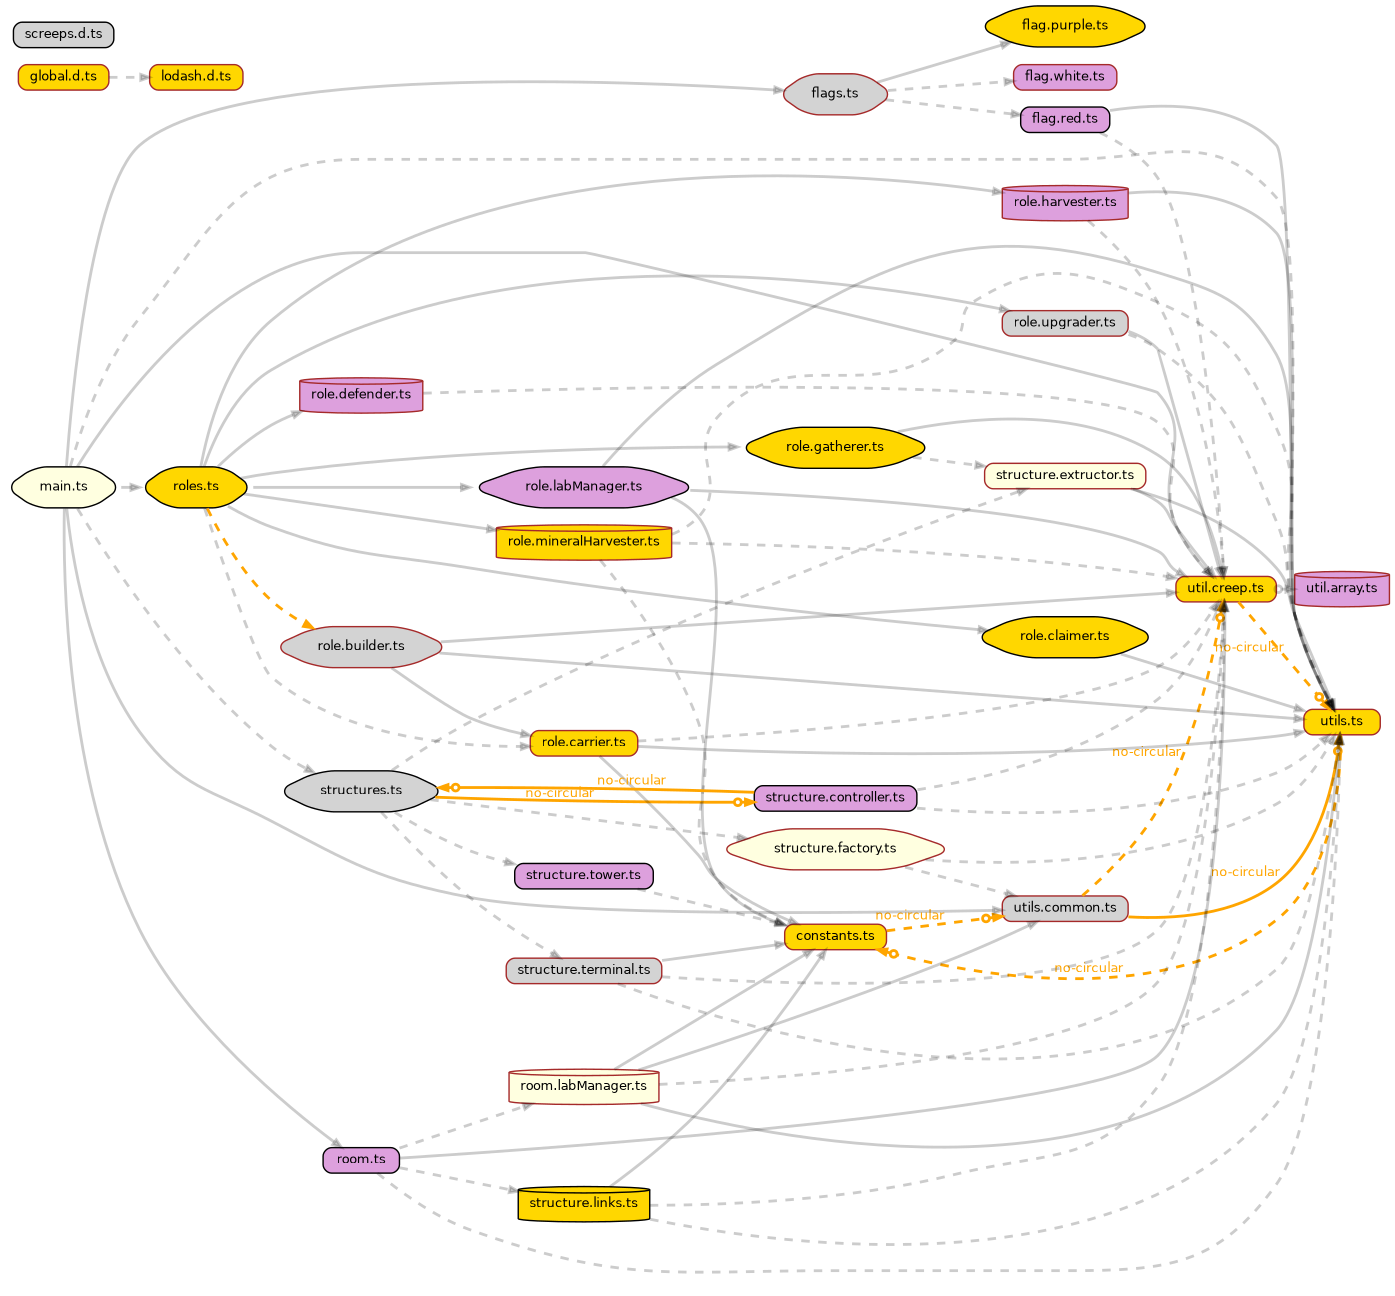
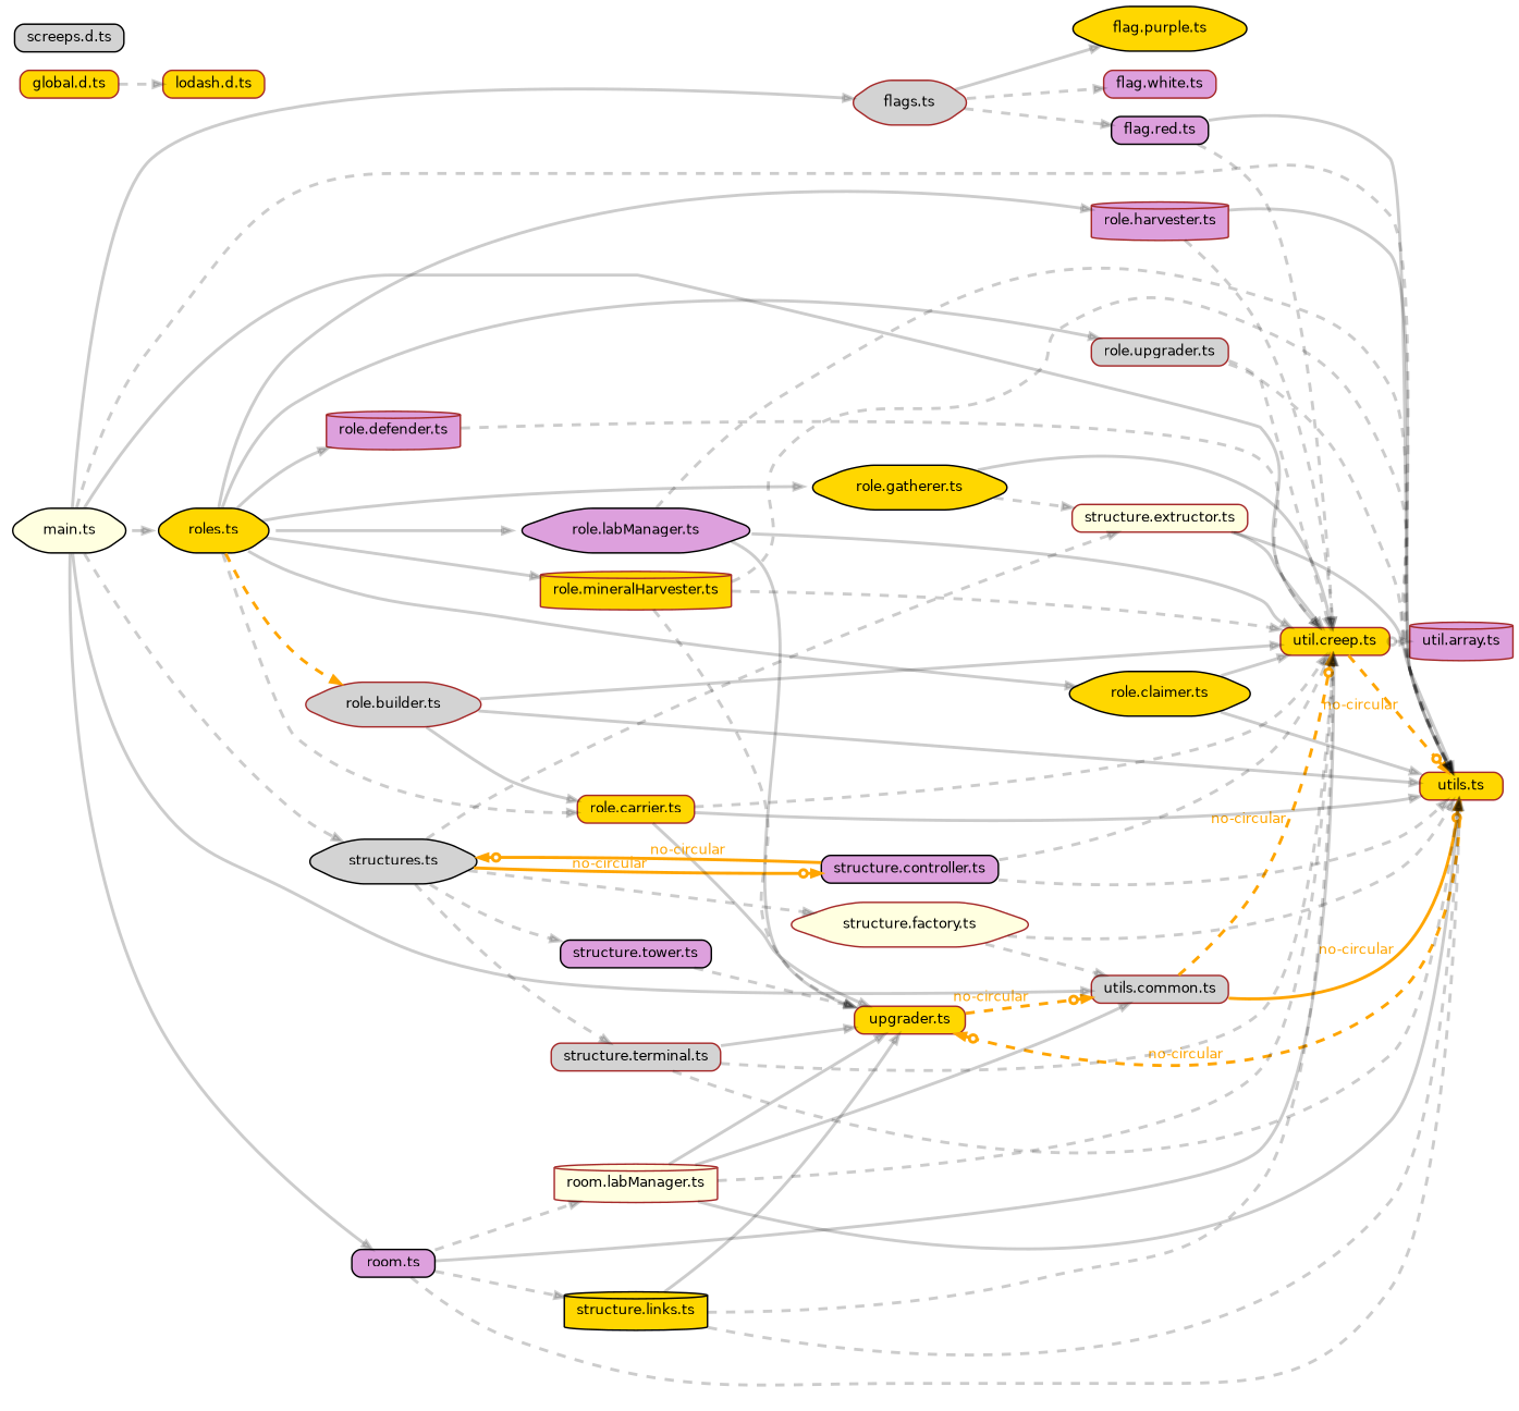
  strict digraph {
    compound=true
    fillcolor="#ffffff"
    fontname="Helvetica-bold"
    fontsize=9
    nodesep=0.16
    rankdir=LR
    ranksep=0.18
    splines=true
    style="rounded,bold,filled"
    node [color=brown fillcolor=gold fontcolor=black fontname=Helvetica fontsize=9 shape=box style="rounded, filled,filled"]
    edge [arrowhead=normal arrowsize=0.6 color="#00000033" fontname=Helvetica fontsize=9 penwidth=2.0 style=dashed]
-   n1 [height=0.2 label="constants.ts"]
+   n1 [height=0.2 label="upgrader.ts"]
    n2 [fillcolor=lightgrey height=0.2 label="utils.common.ts"]
    n3 [height=0.2 label="util.creep.ts"]
    n4 [height=0.2 label="utils.ts"]
    n5 [fillcolor=plum height=0.2 label="util.array.ts" shape=cylinder]
    n6 [color=black height=0.2 label="flag.purple.ts" shape=hexagon]
    n7 [color=black fillcolor=plum height=0.2 label="flag.red.ts"]
    n8 [fillcolor=plum height=0.2 label="flag.white.ts"]
    n9 [fillcolor=lightgrey height=0.2 label="flags.ts" shape=hexagon]
    n10 [height=0.2 label="global.d.ts"]
    n11 [height=0.2 label="lodash.d.ts"]
    n12 [color=black fillcolor=lightyellow height=0.2 label="main.ts" shape=hexagon]
    n13 [color=black height=0.2 label="roles.ts" shape=hexagon]
    n14 [color=black fillcolor=plum height=0.2 label="room.ts"]
    n15 [color=black fillcolor=lightgrey height=0.2 label="structures.ts" shape=hexagon]
    n16 [fillcolor=lightgrey height=0.2 label="role.builder.ts" shape=hexagon]
    n17 [height=0.2 label="role.carrier.ts"]
    n18 [color=black height=0.2 label="role.claimer.ts" shape=hexagon]
    n19 [fillcolor=plum height=0.2 label="role.defender.ts" shape=cylinder]
    n20 [color=black height=0.2 label="role.gatherer.ts" shape=hexagon]
    n21 [fillcolor=plum height=0.2 label="role.harvester.ts" shape=cylinder]
    n22 [color=black fillcolor=plum height=0.2 label="role.labManager.ts" shape=hexagon]
    n23 [height=0.2 label="role.mineralHarvester.ts" shape=cylinder]
    n24 [fillcolor=lightgrey height=0.2 label="role.upgrader.ts"]
    n25 [fillcolor=lightyellow height=0.2 label="room.labManager.ts" shape=cylinder]
    n26 [color=black height=0.2 label="structure.links.ts" shape=cylinder]
    n27 [color=black fillcolor=plum height=0.2 label="structure.controller.ts"]
    n28 [fillcolor=lightyellow height=0.2 label="structure.extructor.ts"]
    n29 [fillcolor=lightyellow height=0.2 label="structure.factory.ts" shape=hexagon]
    n30 [fillcolor=lightgrey height=0.2 label="structure.terminal.ts"]
    n31 [color=black fillcolor=plum height=0.2 label="structure.tower.ts"]
    n32 [color=black fillcolor=lightgrey height=0.2 label="screeps.d.ts"]
    n1 -> n2 [arrowhead=normalnoneodot color=orange fontcolor=orange xlabel="no-circular"]
    n2 -> n3 [arrowhead=normalnoneodot color=orange fontcolor=orange xlabel="no-circular"]
    n2 -> n4 [arrowhead=normalnoneodot color=orange fontcolor=orange style=bold xlabel="no-circular"]
    n3 -> n4 [arrowhead=normalnoneodot color=orange fontcolor=orange xlabel="no-circular"]
    n3 -> n5 [arrowhead=normalnoneodot]
    n4 -> n1 [arrowhead=normalnoneodot color=orange fontcolor=orange xlabel="no-circular"]
    n7 -> n3
    n7 -> n4 [style=bold]
    n9 -> n6 [style=bold]
    n9 -> n7
    n9 -> n8
    n10 -> n11
    n12 -> n2 [style=bold]
    n12 -> n3 [style=bold]
    n12 -> n4
    n12 -> n9 [style=bold]
    n12 -> n13 [style=bold]
    n12 -> n14 [style=bold]
    n12 -> n15
    n13 -> n16 [color=orange]
    n13 -> n17
    n13 -> n18 [style=bold]
    n13 -> n19 [style=bold]
    n13 -> n20 [style=bold]
    n13 -> n21 [style=bold]
    n13 -> n22 [style=bold]
    n13 -> n23 [style=bold]
    n13 -> n24 [style=bold]
    n14 -> n3 [style=bold]
    n14 -> n4
    n14 -> n25
    n14 -> n26
    n15 -> n27 [arrowhead=normalnoneodot color=orange fontcolor=orange style=bold xlabel="no-circular"]
    n15 -> n28
    n15 -> n29
    n15 -> n30
    n15 -> n31
    n16 -> n3 [style=bold]
    n16 -> n4 [style=bold]
    n16 -> n17 [style=bold]
    n17 -> n1 [style=bold]
    n17 -> n3
    n17 -> n4 [style=bold]
+   n18 -> n3 [style=bold]
    n18 -> n4 [style=bold]
    n19 -> n3
    n20 -> n3 [style=bold]
    n20 -> n28
    n21 -> n3
    n21 -> n4 [style=bold]
    n22 -> n1 [style=bold]
    n22 -> n3 [style=bold]
-   n22 -> n4 [style=bold]
+   n22 -> n4
    n23 -> n1
    n23 -> n3
    n23 -> n4
-   n24 -> n3 [style=bold]
+   n24 -> n3
    n24 -> n4
    n25 -> n1 [style=bold]
    n25 -> n2 [style=bold]
    n25 -> n3
    n25 -> n4 [style=bold]
    n26 -> n1 [style=bold]
    n26 -> n3
    n26 -> n4
    n27 -> n3
    n27 -> n4
    n27 -> n15 [arrowhead=normalnoneodot color=orange fontcolor=orange style=bold xlabel="no-circular"]
    n28 -> n3 [style=bold]
    n28 -> n4 [style=bold]
    n29 -> n2
    n29 -> n4
    n30 -> n1 [style=bold]
    n30 -> n3
    n30 -> n4
    n31 -> n1
  }
